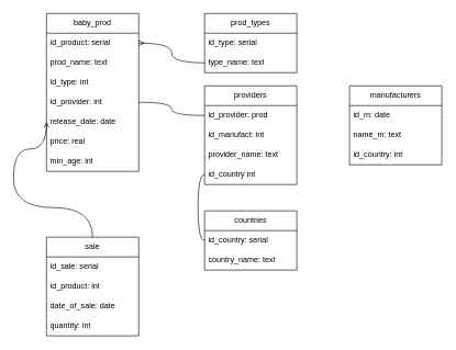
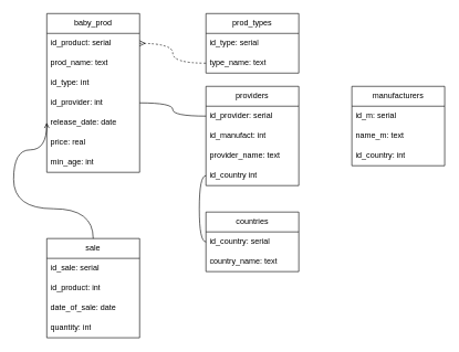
  <mxCell id="0" />
  <mxCell id="1" parent="0" />
  <mxCell id="2" value="baby_prod" style="swimlane;fontStyle=0;childLayout=stackLayout;horizontal=1;startSize=30;horizontalStack=0;resizeParent=1;resizeParentMax=0;resizeLast=0;collapsible=1;marginBottom=0;whiteSpace=wrap;html=1;" parent="1" vertex="1"><mxGeometry x="70" y="20" width="140" height="240" as="geometry" /></mxCell>
  <mxCell id="3" value="id_product: serial" style="text;strokeColor=none;fillColor=none;align=left;verticalAlign=middle;spacingLeft=4;spacingRight=4;overflow=hidden;points=[[0,0.5],[1,0.5]];portConstraint=eastwest;rotatable=0;whiteSpace=wrap;html=1;" parent="2" vertex="1"><mxGeometry y="30" width="140" height="30" as="geometry" /></mxCell>
  <mxCell id="4" value="prod_name: text" style="text;strokeColor=none;fillColor=none;align=left;verticalAlign=middle;spacingLeft=4;spacingRight=4;overflow=hidden;points=[[0,0.5],[1,0.5]];portConstraint=eastwest;rotatable=0;whiteSpace=wrap;html=1;" parent="2" vertex="1"><mxGeometry y="60" width="140" height="30" as="geometry" /></mxCell>
  <mxCell id="5" value="id_type: int&amp;nbsp;" style="text;strokeColor=none;fillColor=none;align=left;verticalAlign=middle;spacingLeft=4;spacingRight=4;overflow=hidden;points=[[0,0.5],[1,0.5]];portConstraint=eastwest;rotatable=0;whiteSpace=wrap;html=1;" parent="2" vertex="1"><mxGeometry y="90" width="140" height="30" as="geometry" /></mxCell>
  <mxCell id="6" value="id_provider: int" style="text;strokeColor=none;fillColor=none;align=left;verticalAlign=middle;spacingLeft=4;spacingRight=4;overflow=hidden;points=[[0,0.5],[1,0.5]];portConstraint=eastwest;rotatable=0;whiteSpace=wrap;html=1;" parent="2" vertex="1"><mxGeometry y="120" width="140" height="30" as="geometry" /></mxCell>
  <mxCell id="7" value="release_date: date" style="text;strokeColor=none;fillColor=none;align=left;verticalAlign=middle;spacingLeft=4;spacingRight=4;overflow=hidden;points=[[0,0.5],[1,0.5]];portConstraint=eastwest;rotatable=0;whiteSpace=wrap;html=1;" parent="2" vertex="1"><mxGeometry y="150" width="140" height="30" as="geometry" /></mxCell>
  <mxCell id="8" value="price: real" style="text;strokeColor=none;fillColor=none;align=left;verticalAlign=middle;spacingLeft=4;spacingRight=4;overflow=hidden;points=[[0,0.5],[1,0.5]];portConstraint=eastwest;rotatable=0;whiteSpace=wrap;html=1;" parent="2" vertex="1"><mxGeometry y="180" width="140" height="30" as="geometry" /></mxCell>
  <mxCell id="9" value="min_age: int" style="text;strokeColor=none;fillColor=none;align=left;verticalAlign=middle;spacingLeft=4;spacingRight=4;overflow=hidden;points=[[0,0.5],[1,0.5]];portConstraint=eastwest;rotatable=0;whiteSpace=wrap;html=1;" parent="2" vertex="1"><mxGeometry y="210" width="140" height="30" as="geometry" /></mxCell>
  <mxCell id="10" value="countries" style="swimlane;fontStyle=0;childLayout=stackLayout;horizontal=1;startSize=30;horizontalStack=0;resizeParent=1;resizeParentMax=0;resizeLast=0;collapsible=1;marginBottom=0;whiteSpace=wrap;html=1;" parent="1" vertex="1"><mxGeometry x="310" y="320" width="140" height="90" as="geometry" /></mxCell>
  <mxCell id="11" value="id_country: serial" style="text;strokeColor=none;fillColor=none;align=left;verticalAlign=middle;spacingLeft=4;spacingRight=4;overflow=hidden;points=[[0,0.5],[1,0.5]];portConstraint=eastwest;rotatable=0;whiteSpace=wrap;html=1;" parent="10" vertex="1"><mxGeometry y="30" width="140" height="30" as="geometry" /></mxCell>
  <mxCell id="12" value="country_name: text" style="text;strokeColor=none;fillColor=none;align=left;verticalAlign=middle;spacingLeft=4;spacingRight=4;overflow=hidden;points=[[0,0.5],[1,0.5]];portConstraint=eastwest;rotatable=0;whiteSpace=wrap;html=1;" parent="10" vertex="1"><mxGeometry y="60" width="140" height="30" as="geometry" /></mxCell>
  <mxCell id="13" value="sale" style="swimlane;fontStyle=0;childLayout=stackLayout;horizontal=1;startSize=30;horizontalStack=0;resizeParent=1;resizeParentMax=0;resizeLast=0;collapsible=1;marginBottom=0;whiteSpace=wrap;html=1;" parent="1" vertex="1"><mxGeometry x="70" y="360" width="140" height="150" as="geometry" /></mxCell>
  <mxCell id="14" value="id_sale: serial" style="text;strokeColor=none;fillColor=none;spacingLeft=4;spacingRight=4;overflow=hidden;rotatable=0;points=[[0,0.5],[1,0.5]];portConstraint=eastwest;fontSize=12;" parent="13" vertex="1"><mxGeometry y="30" width="140" height="30" as="geometry" /></mxCell>
  <mxCell id="15" value="id_product: int" style="text;strokeColor=none;fillColor=none;align=left;verticalAlign=middle;spacingLeft=4;spacingRight=4;overflow=hidden;points=[[0,0.5],[1,0.5]];portConstraint=eastwest;rotatable=0;whiteSpace=wrap;html=1;" parent="13" vertex="1"><mxGeometry y="60" width="140" height="30" as="geometry" /></mxCell>
  <mxCell id="16" value="date_of_sale: date" style="text;strokeColor=none;fillColor=none;align=left;verticalAlign=middle;spacingLeft=4;spacingRight=4;overflow=hidden;points=[[0,0.5],[1,0.5]];portConstraint=eastwest;rotatable=0;whiteSpace=wrap;html=1;" parent="13" vertex="1"><mxGeometry y="90" width="140" height="30" as="geometry" /></mxCell>
  <mxCell id="17" value="quantity: int" style="text;strokeColor=none;fillColor=none;align=left;verticalAlign=middle;spacingLeft=4;spacingRight=4;overflow=hidden;points=[[0,0.5],[1,0.5]];portConstraint=eastwest;rotatable=0;whiteSpace=wrap;html=1;" parent="13" vertex="1"><mxGeometry y="120" width="140" height="30" as="geometry" /></mxCell>
  <mxCell id="18" value="providers" style="swimlane;fontStyle=0;childLayout=stackLayout;horizontal=1;startSize=30;horizontalStack=0;resizeParent=1;resizeParentMax=0;resizeLast=0;collapsible=1;marginBottom=0;whiteSpace=wrap;html=1;" parent="1" vertex="1"><mxGeometry x="310" y="130" width="140" height="150" as="geometry" /></mxCell>
- <mxCell id="19" value="id_provider: prod" style="text;strokeColor=none;fillColor=none;align=left;verticalAlign=middle;spacingLeft=4;spacingRight=4;overflow=hidden;points=[[0,0.5],[1,0.5]];portConstraint=eastwest;rotatable=0;whiteSpace=wrap;html=1;" parent="18" vertex="1"><mxGeometry y="30" width="140" height="30" as="geometry" /></mxCell>
+ <mxCell id="19" value="id_provider: serial" style="text;strokeColor=none;fillColor=none;align=left;verticalAlign=middle;spacingLeft=4;spacingRight=4;overflow=hidden;points=[[0,0.5],[1,0.5]];portConstraint=eastwest;rotatable=0;whiteSpace=wrap;html=1;" parent="18" vertex="1"><mxGeometry y="30" width="140" height="30" as="geometry" /></mxCell>
  <mxCell id="20" value="id_manufact: int" style="text;strokeColor=none;fillColor=none;align=left;verticalAlign=middle;spacingLeft=4;spacingRight=4;overflow=hidden;points=[[0,0.5],[1,0.5]];portConstraint=eastwest;rotatable=0;whiteSpace=wrap;html=1;" parent="18" vertex="1"><mxGeometry y="60" width="140" height="30" as="geometry" /></mxCell>
  <mxCell id="21" value="provider_name: text" style="text;strokeColor=none;fillColor=none;align=left;verticalAlign=middle;spacingLeft=4;spacingRight=4;overflow=hidden;points=[[0,0.5],[1,0.5]];portConstraint=eastwest;rotatable=0;whiteSpace=wrap;html=1;" parent="18" vertex="1"><mxGeometry y="90" width="140" height="30" as="geometry" /></mxCell>
  <mxCell id="22" value="id_country int" style="text;strokeColor=none;fillColor=none;align=left;verticalAlign=middle;spacingLeft=4;spacingRight=4;overflow=hidden;points=[[0,0.5],[1,0.5]];portConstraint=eastwest;rotatable=0;whiteSpace=wrap;html=1;" parent="18" vertex="1"><mxGeometry y="120" width="140" height="30" as="geometry" /></mxCell>
  <mxCell id="23" value="prod_types" style="swimlane;fontStyle=0;childLayout=stackLayout;horizontal=1;startSize=30;horizontalStack=0;resizeParent=1;resizeParentMax=0;resizeLast=0;collapsible=1;marginBottom=0;whiteSpace=wrap;html=1;" parent="1" vertex="1"><mxGeometry x="310" y="20" width="140" height="90" as="geometry" /></mxCell>
  <mxCell id="24" value="id_type: serial" style="text;strokeColor=none;fillColor=none;align=left;verticalAlign=middle;spacingLeft=4;spacingRight=4;overflow=hidden;points=[[0,0.5],[1,0.5]];portConstraint=eastwest;rotatable=0;whiteSpace=wrap;html=1;" parent="23" vertex="1"><mxGeometry y="30" width="140" height="30" as="geometry" /></mxCell>
  <mxCell id="25" value="type_name: text" style="text;strokeColor=none;fillColor=none;align=left;verticalAlign=middle;spacingLeft=4;spacingRight=4;overflow=hidden;points=[[0,0.5],[1,0.5]];portConstraint=eastwest;rotatable=0;whiteSpace=wrap;html=1;" parent="23" vertex="1"><mxGeometry y="60" width="140" height="30" as="geometry" /></mxCell>
- <mxCell id="26" value="" style="fontSize=12;html=1;endArrow=ERmany;rounded=0;exitX=0;exitY=0.5;exitDx=0;exitDy=0;edgeStyle=orthogonalEdgeStyle;elbow=vertical;curved=1;" parent="1" source="25" target="3" edge="1"><mxGeometry width="100" height="100" relative="1" as="geometry"><mxPoint x="330" y="330" as="sourcePoint" /><mxPoint x="430" y="230" as="targetPoint" /></mxGeometry></mxCell>
+ <mxCell id="26" value="" style="fontSize=12;html=1;endArrow=ERmany;rounded=0;exitX=0;exitY=0.5;exitDx=0;exitDy=0;edgeStyle=orthogonalEdgeStyle;elbow=vertical;curved=1;dashed=1;" parent="1" source="25" target="3" edge="1"><mxGeometry width="100" height="100" relative="1" as="geometry"><mxPoint x="330" y="330" as="sourcePoint" /><mxPoint x="430" y="230" as="targetPoint" /></mxGeometry></mxCell>
  <mxCell id="27" value="" style="endArrow=none;html=1;rounded=0;entryX=0;entryY=0.5;entryDx=0;entryDy=0;edgeStyle=orthogonalEdgeStyle;exitX=1;exitY=0.5;exitDx=0;exitDy=0;curved=1;" parent="1" source="6" target="19" edge="1"><mxGeometry relative="1" as="geometry"><mxPoint x="204" y="184.5" as="sourcePoint" /><mxPoint x="364" y="184.5" as="targetPoint" /></mxGeometry></mxCell>
  <mxCell id="28" value="" style="endArrow=none;html=1;rounded=0;entryX=0;entryY=0.5;entryDx=0;entryDy=0;edgeStyle=orthogonalEdgeStyle;curved=1;exitX=0;exitY=0.5;exitDx=0;exitDy=0;" parent="1" source="22" target="10" edge="1"><mxGeometry relative="1" as="geometry"><mxPoint x="210" y="240" as="sourcePoint" /><mxPoint x="370" y="240" as="targetPoint" /></mxGeometry></mxCell>
  <mxCell id="29" value="" style="endArrow=open;html=1;rounded=0;curved=1;elbow=vertical;exitX=0.5;exitY=0;exitDx=0;exitDy=0;entryX=0;entryY=0.5;entryDx=0;entryDy=0;edgeStyle=orthogonalEdgeStyle;" parent="1" source="13" target="7" edge="1"><mxGeometry relative="1" as="geometry"><mxPoint x="120" y="340" as="sourcePoint" /><mxPoint x="280" y="340" as="targetPoint" /><Array as="points"><mxPoint x="140" y="315" /><mxPoint x="20" y="315" /><mxPoint x="20" y="226" /><mxPoint x="70" y="226" /></Array></mxGeometry></mxCell>
  <mxCell id="30" value="manufacturers" style="swimlane;fontStyle=0;childLayout=stackLayout;horizontal=1;startSize=30;horizontalStack=0;resizeParent=1;resizeParentMax=0;resizeLast=0;collapsible=1;marginBottom=0;whiteSpace=wrap;html=1;" parent="1" vertex="1"><mxGeometry x="530" y="130" width="140" height="120" as="geometry" /></mxCell>
- <mxCell id="31" value="id_m: date" style="text;strokeColor=none;fillColor=none;align=left;verticalAlign=middle;spacingLeft=4;spacingRight=4;overflow=hidden;points=[[0,0.5],[1,0.5]];portConstraint=eastwest;rotatable=0;whiteSpace=wrap;html=1;" parent="30" vertex="1"><mxGeometry y="30" width="140" height="30" as="geometry" /></mxCell>
+ <mxCell id="31" value="id_m: serial" style="text;strokeColor=none;fillColor=none;align=left;verticalAlign=middle;spacingLeft=4;spacingRight=4;overflow=hidden;points=[[0,0.5],[1,0.5]];portConstraint=eastwest;rotatable=0;whiteSpace=wrap;html=1;" parent="30" vertex="1"><mxGeometry y="30" width="140" height="30" as="geometry" /></mxCell>
  <mxCell id="32" value="name_m: text" style="text;strokeColor=none;fillColor=none;align=left;verticalAlign=middle;spacingLeft=4;spacingRight=4;overflow=hidden;points=[[0,0.5],[1,0.5]];portConstraint=eastwest;rotatable=0;whiteSpace=wrap;html=1;" parent="30" vertex="1"><mxGeometry y="60" width="140" height="30" as="geometry" /></mxCell>
  <mxCell id="33" value="id_country: int" style="text;strokeColor=none;fillColor=none;align=left;verticalAlign=middle;spacingLeft=4;spacingRight=4;overflow=hidden;points=[[0,0.5],[1,0.5]];portConstraint=eastwest;rotatable=0;whiteSpace=wrap;html=1;" parent="30" vertex="1"><mxGeometry y="90" width="140" height="30" as="geometry" /></mxCell>
